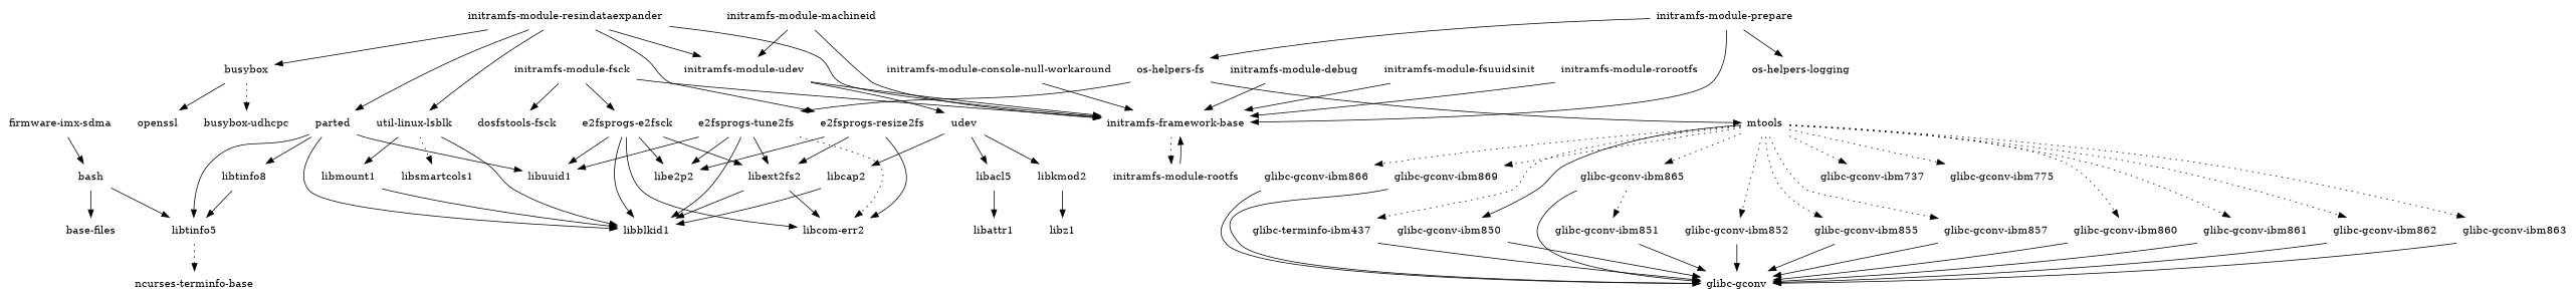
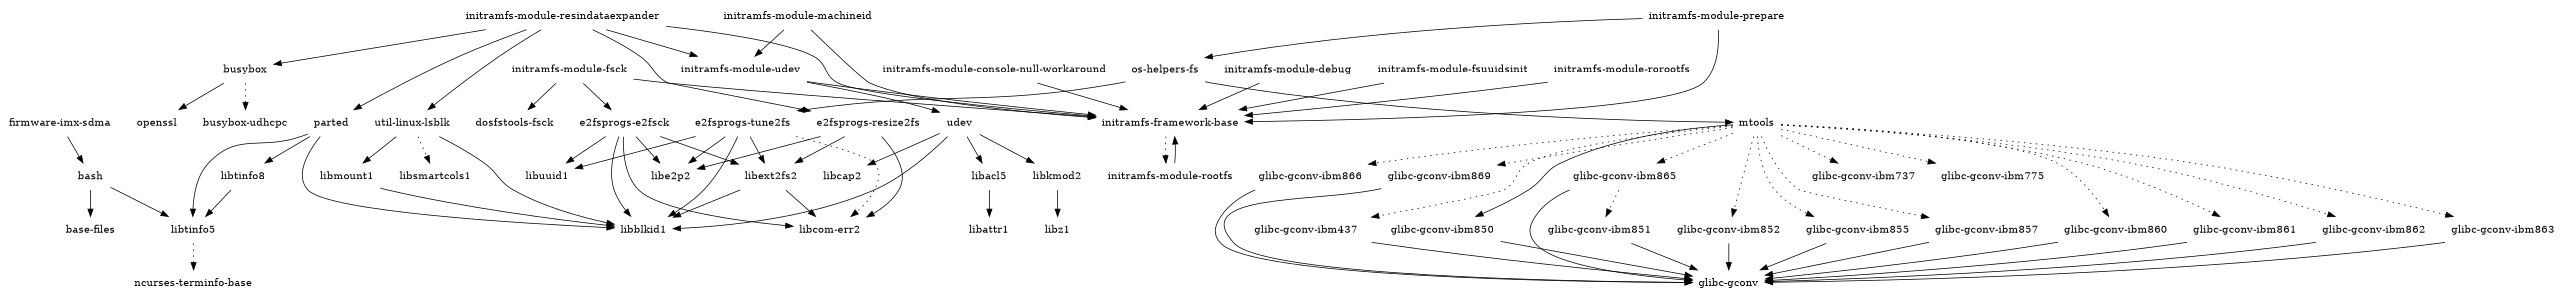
  digraph {
    node [shape=plaintext]
    bash
    "base-files"
    libtinfo5
    "ncurses-terminfo-base"
    busybox
    "busybox-udhcpc"
    openssl
    "e2fsprogs-e2fsck"
    libblkid1
    "libcom-err2"
    libe2p2
    libext2fs2
    libuuid1
    "e2fsprogs-resize2fs"
    "e2fsprogs-tune2fs"
    "firmware-imx-sdma"
-   "glibc-gconv-ibm437" [label="glibc-terminfo-ibm437"]
+   "glibc-gconv-ibm437"
    "glibc-gconv"
    "glibc-gconv-ibm850"
    "glibc-gconv-ibm851"
    "glibc-gconv-ibm852"
    "glibc-gconv-ibm855"
    "glibc-gconv-ibm857"
    "glibc-gconv-ibm860"
    "glibc-gconv-ibm861"
    "glibc-gconv-ibm862"
    "glibc-gconv-ibm863"
    "glibc-gconv-ibm865"
    "glibc-gconv-ibm866"
    "glibc-gconv-ibm869"
    "initramfs-framework-base"
    "initramfs-module-rootfs"
    "initramfs-module-console-null-workaround"
    "initramfs-module-debug"
    "initramfs-module-fsck"
    "dosfstools-fsck"
    "initramfs-module-fsuuidsinit"
    "initramfs-module-machineid"
    "initramfs-module-udev"
    udev
    n41 [label=libacl5]
    libkmod2
    libcap2
    "initramfs-module-prepare"
    "os-helpers-fs"
-   "os-helpers-logging"
    mtools
    "glibc-gconv-ibm737"
    "glibc-gconv-ibm775"
    "initramfs-module-resindataexpander"
    parted
    "util-linux-lsblk"
    n53 [label=libtinfo8]
    libmount1
    libsmartcols1
    "initramfs-module-rorootfs"
    libattr1
    libz1
    bash -> "base-files"
    bash -> libtinfo5
    libtinfo5 -> "ncurses-terminfo-base" [style=dotted]
    busybox -> "busybox-udhcpc" [style=dotted]
    busybox -> openssl
    "e2fsprogs-e2fsck" -> libblkid1
    "e2fsprogs-e2fsck" -> "libcom-err2"
    "e2fsprogs-e2fsck" -> libe2p2
    "e2fsprogs-e2fsck" -> libext2fs2
    "e2fsprogs-e2fsck" -> libuuid1
    libext2fs2 -> libblkid1
    libext2fs2 -> "libcom-err2"
    "e2fsprogs-resize2fs" -> "libcom-err2"
    "e2fsprogs-resize2fs" -> libe2p2
    "e2fsprogs-resize2fs" -> libext2fs2
    "e2fsprogs-tune2fs" -> libblkid1
    "e2fsprogs-tune2fs" -> "libcom-err2" [style=dotted]
    "e2fsprogs-tune2fs" -> libe2p2
    "e2fsprogs-tune2fs" -> libext2fs2
    "e2fsprogs-tune2fs" -> libuuid1
    "firmware-imx-sdma" -> bash
    "glibc-gconv-ibm437" -> "glibc-gconv"
    "glibc-gconv-ibm850" -> "glibc-gconv"
    "glibc-gconv-ibm851" -> "glibc-gconv"
    "glibc-gconv-ibm852" -> "glibc-gconv"
    "glibc-gconv-ibm855" -> "glibc-gconv"
    "glibc-gconv-ibm857" -> "glibc-gconv"
    "glibc-gconv-ibm860" -> "glibc-gconv"
    "glibc-gconv-ibm861" -> "glibc-gconv"
    "glibc-gconv-ibm862" -> "glibc-gconv"
    "glibc-gconv-ibm863" -> "glibc-gconv"
    "glibc-gconv-ibm865" -> "glibc-gconv"
    "glibc-gconv-ibm865" -> "glibc-gconv-ibm851" [style=dotted]
    "glibc-gconv-ibm866" -> "glibc-gconv"
    "glibc-gconv-ibm869" -> "glibc-gconv"
    "initramfs-framework-base" -> "initramfs-module-rootfs" [style=dotted]
    "initramfs-module-rootfs" -> "initramfs-framework-base"
    "initramfs-module-console-null-workaround" -> "initramfs-framework-base"
    "initramfs-module-debug" -> "initramfs-framework-base"
    "initramfs-module-fsck" -> "e2fsprogs-e2fsck"
    "initramfs-module-fsck" -> "initramfs-framework-base"
    "initramfs-module-fsck" -> "dosfstools-fsck"
    "initramfs-module-fsuuidsinit" -> "initramfs-framework-base"
    "initramfs-module-machineid" -> "initramfs-framework-base"
    "initramfs-module-machineid" -> "initramfs-module-udev"
    "initramfs-module-udev" -> "initramfs-framework-base"
    "initramfs-module-udev" -> udev
-   libcap2 -> libblkid1
+   udev -> libblkid1
    udev -> n41
    udev -> libkmod2
    udev -> libcap2
    n41 -> libattr1
    libkmod2 -> libz1
    "initramfs-module-prepare" -> "initramfs-framework-base"
    "initramfs-module-prepare" -> "os-helpers-fs"
-   "initramfs-module-prepare" -> "os-helpers-logging"
    "os-helpers-fs" -> "e2fsprogs-tune2fs"
    "os-helpers-fs" -> mtools
    mtools -> "glibc-gconv-ibm437" [style=dotted]
    mtools -> "glibc-gconv-ibm850"
    mtools -> "glibc-gconv-ibm852" [style=dotted]
    mtools -> "glibc-gconv-ibm855" [style=dotted]
    mtools -> "glibc-gconv-ibm857" [style=dotted]
    mtools -> "glibc-gconv-ibm860" [style=dotted]
    mtools -> "glibc-gconv-ibm861" [style=dotted]
    mtools -> "glibc-gconv-ibm862" [style=dotted]
    mtools -> "glibc-gconv-ibm863" [style=dotted]
    mtools -> "glibc-gconv-ibm865" [style=dotted]
    mtools -> "glibc-gconv-ibm866" [style=dotted]
    mtools -> "glibc-gconv-ibm869" [style=dotted]
    mtools -> "glibc-gconv-ibm737" [style=dotted]
    mtools -> "glibc-gconv-ibm775" [style=dotted]
    "initramfs-module-resindataexpander" -> busybox
    "initramfs-module-resindataexpander" -> "e2fsprogs-resize2fs"
    "initramfs-module-resindataexpander" -> "initramfs-framework-base"
    "initramfs-module-resindataexpander" -> "initramfs-module-udev"
    "initramfs-module-resindataexpander" -> parted
    "initramfs-module-resindataexpander" -> "util-linux-lsblk"
    parted -> libtinfo5
    parted -> libblkid1
-   parted -> libuuid1
    parted -> n53
    "util-linux-lsblk" -> libblkid1
    "util-linux-lsblk" -> libmount1
    "util-linux-lsblk" -> libsmartcols1 [style=dotted]
    n53 -> libtinfo5
    libmount1 -> libblkid1
    "initramfs-module-rorootfs" -> "initramfs-framework-base"
  }
